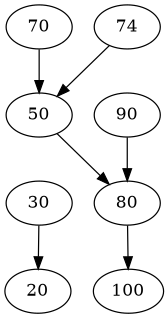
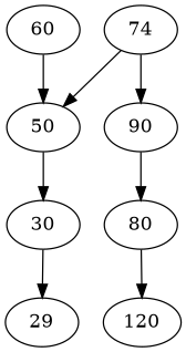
  digraph {
    n1 [label=74]
    50
    90
    30
    80
-   20
-   60 [label=70]
-   100
+   20 [label=29]
+   60
+   100 [label=120]
    n1 -> 50
-   50 -> 80
+   n1 -> 90
+   50 -> 30
    90 -> 80
    30 -> 20
    80 -> 100
    60 -> 50
  }
